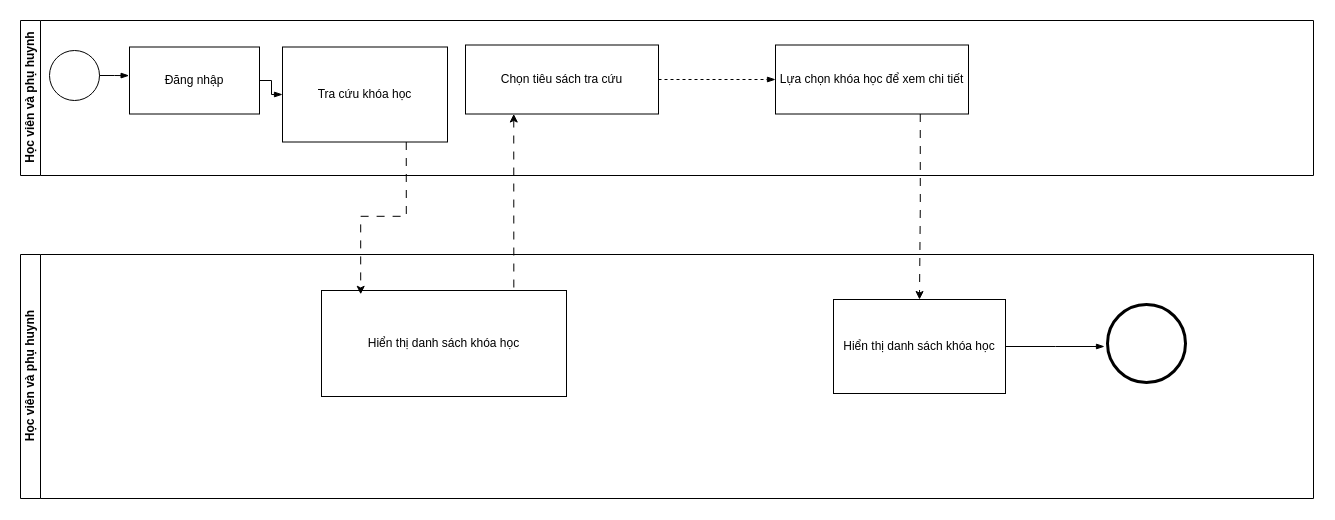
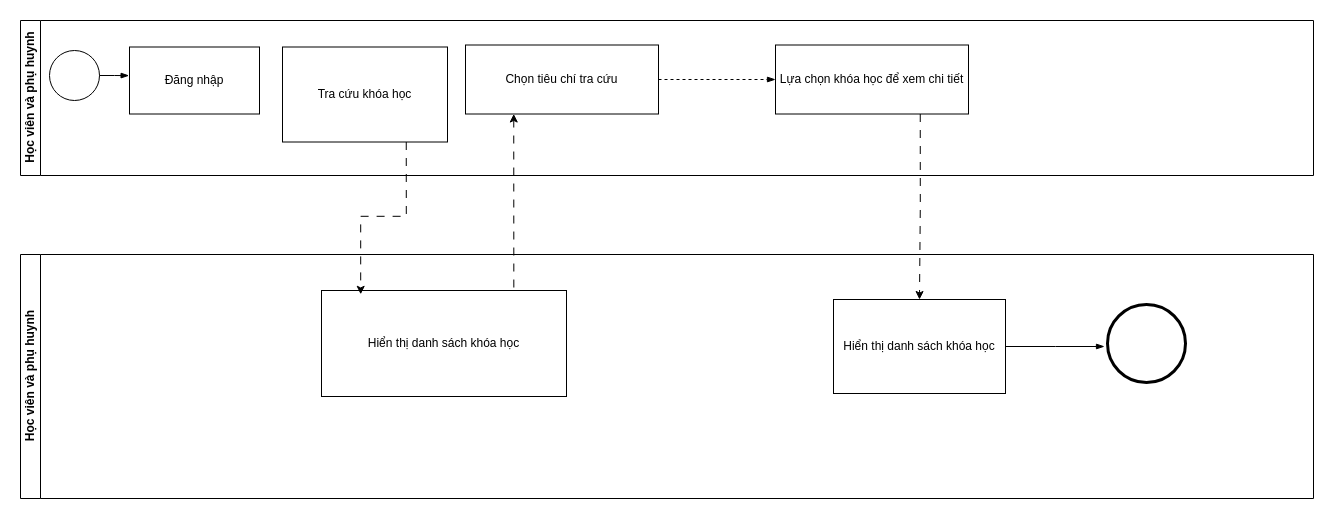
  <mxCell id="0" />
  <mxCell id="1" parent="0" />
  <mxCell id="2" value="&lt;font&gt;Học viên và phụ huynh&lt;/font&gt;" style="swimlane;html=1;startSize=20;horizontal=0;" parent="1" vertex="1"><mxGeometry x="20" y="20" width="1293" height="155" as="geometry" /></mxCell>
  <mxCell id="3" value="" style="points=[[0.145,0.145,0],[0.5,0,0],[0.855,0.145,0],[1,0.5,0],[0.855,0.855,0],[0.5,1,0],[0.145,0.855,0],[0,0.5,0]];shape=mxgraph.bpmn.event;html=1;verticalLabelPosition=bottom;labelBackgroundColor=#ffffff;verticalAlign=top;align=center;perimeter=ellipsePerimeter;outlineConnect=0;aspect=fixed;outline=standard;symbol=general;" parent="2" vertex="1"><mxGeometry x="29" y="30" width="50" height="50" as="geometry" /></mxCell>
  <mxCell id="4" value="" style="edgeStyle=elbowEdgeStyle;fontSize=12;html=1;endArrow=blockThin;endFill=1;rounded=0;exitX=1;exitY=0.5;exitDx=0;exitDy=0;exitPerimeter=0;entryX=-0.003;entryY=0.427;entryDx=0;entryDy=0;entryPerimeter=0;" parent="2" source="3" target="6" edge="1"><mxGeometry width="160" relative="1" as="geometry"><mxPoint x="80" y="110" as="sourcePoint" /><mxPoint x="108" y="55" as="targetPoint" /></mxGeometry></mxCell>
- <mxCell id="5" value="Chọn tiêu sách tra cứu" style="points=[[0.25,0,0],[0.5,0,0],[0.75,0,0],[1,0.25,0],[1,0.5,0],[1,0.75,0],[0.75,1,0],[0.5,1,0],[0.25,1,0],[0,0.75,0],[0,0.5,0],[0,0.25,0]];shape=mxgraph.bpmn.task2;whiteSpace=wrap;rectStyle=rounded;size=10;html=1;container=1;expand=0;collapsible=0;taskMarker=abstract;" parent="2" vertex="1"><mxGeometry x="445" y="24.5" width="193" height="69" as="geometry" /></mxCell>
+ <mxCell id="5" value="Chọn tiêu chí tra cứu" style="points=[[0.25,0,0],[0.5,0,0],[0.75,0,0],[1,0.25,0],[1,0.5,0],[1,0.75,0],[0.75,1,0],[0.5,1,0],[0.25,1,0],[0,0.75,0],[0,0.5,0],[0,0.25,0]];shape=mxgraph.bpmn.task2;whiteSpace=wrap;rectStyle=rounded;size=10;html=1;container=1;expand=0;collapsible=0;taskMarker=abstract;" parent="2" vertex="1"><mxGeometry x="445" y="24.5" width="193" height="69" as="geometry" /></mxCell>
  <mxCell id="6" value="Đăng nhập" style="points=[[0.25,0,0],[0.5,0,0],[0.75,0,0],[1,0.25,0],[1,0.5,0],[1,0.75,0],[0.75,1,0],[0.5,1,0],[0.25,1,0],[0,0.75,0],[0,0.5,0],[0,0.25,0]];shape=mxgraph.bpmn.task2;whiteSpace=wrap;rectStyle=rounded;size=10;html=1;container=1;expand=0;collapsible=0;taskMarker=user;" parent="2" vertex="1"><mxGeometry x="109" y="26.5" width="130" height="67" as="geometry" /></mxCell>
  <mxCell id="7" value="Tra cứu khóa học" style="points=[[0.25,0,0],[0.5,0,0],[0.75,0,0],[1,0.25,0],[1,0.5,0],[1,0.75,0],[0.75,1,0],[0.5,1,0],[0.25,1,0],[0,0.75,0],[0,0.5,0],[0,0.25,0]];shape=mxgraph.bpmn.task2;whiteSpace=wrap;rectStyle=rounded;size=10;html=1;container=1;expand=0;collapsible=0;taskMarker=user;" parent="2" vertex="1"><mxGeometry x="262" y="26.5" width="165" height="95" as="geometry" /></mxCell>
- <mxCell id="8" value="" style="edgeStyle=elbowEdgeStyle;fontSize=12;html=1;endArrow=blockThin;endFill=1;rounded=0;exitX=1;exitY=0.5;exitDx=0;exitDy=0;exitPerimeter=0;entryX=0;entryY=0.5;entryDx=0;entryDy=0;entryPerimeter=0;" parent="2" source="6" target="7" edge="1"><mxGeometry width="160" relative="1" as="geometry"><mxPoint x="351" y="137" as="sourcePoint" /><mxPoint x="511" y="137" as="targetPoint" /></mxGeometry></mxCell>
  <mxCell id="9" value="Lựa chọn khóa học để xem chi tiết" style="points=[[0.25,0,0],[0.5,0,0],[0.75,0,0],[1,0.25,0],[1,0.5,0],[1,0.75,0],[0.75,1,0],[0.5,1,0],[0.25,1,0],[0,0.75,0],[0,0.5,0],[0,0.25,0]];shape=mxgraph.bpmn.task2;whiteSpace=wrap;rectStyle=rounded;size=10;html=1;container=1;expand=0;collapsible=0;taskMarker=abstract;" parent="2" vertex="1"><mxGeometry x="755" y="24.5" width="193" height="69" as="geometry" /></mxCell>
  <mxCell id="10" value="" style="edgeStyle=elbowEdgeStyle;fontSize=12;html=1;endArrow=blockThin;endFill=1;rounded=0;exitX=1;exitY=0.5;exitDx=0;exitDy=0;exitPerimeter=0;entryX=0;entryY=0.5;entryDx=0;entryDy=0;entryPerimeter=0;dashed=1;" parent="2" source="5" target="9" edge="1"><mxGeometry width="160" relative="1" as="geometry"><mxPoint x="853" y="129" as="sourcePoint" /><mxPoint x="1013" y="129" as="targetPoint" /></mxGeometry></mxCell>
  <mxCell id="11" style="edgeStyle=orthogonalEdgeStyle;rounded=0;orthogonalLoop=1;jettySize=auto;html=1;entryX=0.25;entryY=1;entryDx=0;entryDy=0;entryPerimeter=0;dashed=1;dashPattern=8 8;exitX=0.785;exitY=-0.028;exitDx=0;exitDy=0;exitPerimeter=0;" parent="1" source="13" edge="1" target="5"><mxGeometry relative="1" as="geometry"><mxPoint x="484" y="211" as="sourcePoint" /><mxPoint x="777" y="361" as="targetPoint" /></mxGeometry></mxCell>
  <mxCell id="12" value="&lt;font&gt;Học viên và phụ huynh&lt;/font&gt;" style="swimlane;html=1;startSize=20;horizontal=0;" parent="1" vertex="1"><mxGeometry x="20" y="254" width="1293" height="244" as="geometry" /></mxCell>
  <mxCell id="13" value="Hiển thị danh sách khóa học" style="points=[[0.25,0,0],[0.5,0,0],[0.75,0,0],[1,0.25,0],[1,0.5,0],[1,0.75,0],[0.75,1,0],[0.5,1,0],[0.25,1,0],[0,0.75,0],[0,0.5,0],[0,0.25,0]];shape=mxgraph.bpmn.task2;whiteSpace=wrap;rectStyle=rounded;size=10;html=1;container=1;expand=0;collapsible=0;taskMarker=abstract;" parent="12" vertex="1"><mxGeometry x="301" y="36" width="245" height="106" as="geometry" /></mxCell>
  <mxCell id="14" value="Hiển thị danh sách khóa học" style="points=[[0.25,0,0],[0.5,0,0],[0.75,0,0],[1,0.25,0],[1,0.5,0],[1,0.75,0],[0.75,1,0],[0.5,1,0],[0.25,1,0],[0,0.75,0],[0,0.5,0],[0,0.25,0]];shape=mxgraph.bpmn.task2;whiteSpace=wrap;rectStyle=rounded;size=10;html=1;container=1;expand=0;collapsible=0;taskMarker=abstract;" vertex="1" parent="12"><mxGeometry x="813" y="45" width="172" height="94" as="geometry" /></mxCell>
  <mxCell id="15" value="" style="points=[[0.145,0.145,0],[0.5,0,0],[0.855,0.145,0],[1,0.5,0],[0.855,0.855,0],[0.5,1,0],[0.145,0.855,0],[0,0.5,0]];shape=mxgraph.bpmn.event;html=1;verticalLabelPosition=bottom;labelBackgroundColor=#ffffff;verticalAlign=top;align=center;perimeter=ellipsePerimeter;outlineConnect=0;aspect=fixed;outline=end;symbol=terminate2;" vertex="1" parent="12"><mxGeometry x="1087" y="50" width="78" height="78" as="geometry" /></mxCell>
  <mxCell id="16" style="edgeStyle=orthogonalEdgeStyle;rounded=0;orthogonalLoop=1;jettySize=auto;html=1;exitX=0.75;exitY=1;exitDx=0;exitDy=0;exitPerimeter=0;entryX=0.16;entryY=0.036;entryDx=0;entryDy=0;entryPerimeter=0;dashed=1;dashPattern=8 8;" edge="1" parent="1" source="7" target="13"><mxGeometry relative="1" as="geometry" /></mxCell>
  <mxCell id="17" value="" style="edgeStyle=elbowEdgeStyle;fontSize=12;html=1;endArrow=blockThin;endFill=1;rounded=0;exitX=1;exitY=0.5;exitDx=0;exitDy=0;exitPerimeter=0;" edge="1" parent="1" source="14"><mxGeometry width="160" relative="1" as="geometry"><mxPoint x="750" y="262" as="sourcePoint" /><mxPoint x="1104" y="346" as="targetPoint" /></mxGeometry></mxCell>
  <mxCell id="18" style="edgeStyle=orthogonalEdgeStyle;rounded=0;orthogonalLoop=1;jettySize=auto;html=1;exitX=0.75;exitY=1;exitDx=0;exitDy=0;exitPerimeter=0;entryX=0.5;entryY=0;entryDx=0;entryDy=0;entryPerimeter=0;dashed=1;dashPattern=8 8;" edge="1" parent="1" source="9" target="14"><mxGeometry relative="1" as="geometry" /></mxCell>
